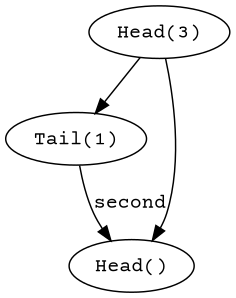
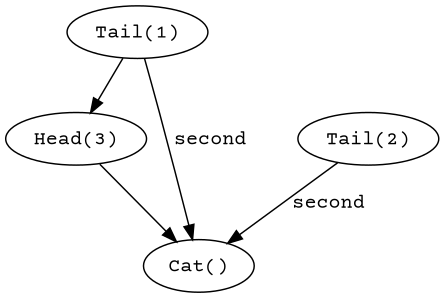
  digraph {
    fontname="Courier Prime"
    node [fontname="Courier Prime"]
    edge [fontname="Courier Prime"]
    n1 [label="Head(3)"]
    n2 [label="Tail(1)"]
-   n3 [label="Head()"]
-   n1 -> n2
+   n3 [label="Cat()"]
+   n4 [label="Tail(2)"]
+   n2 -> n1
    n1 -> n3
    n2 -> n3 [label=second]
+   n4 -> n3 [label=second]
  }
